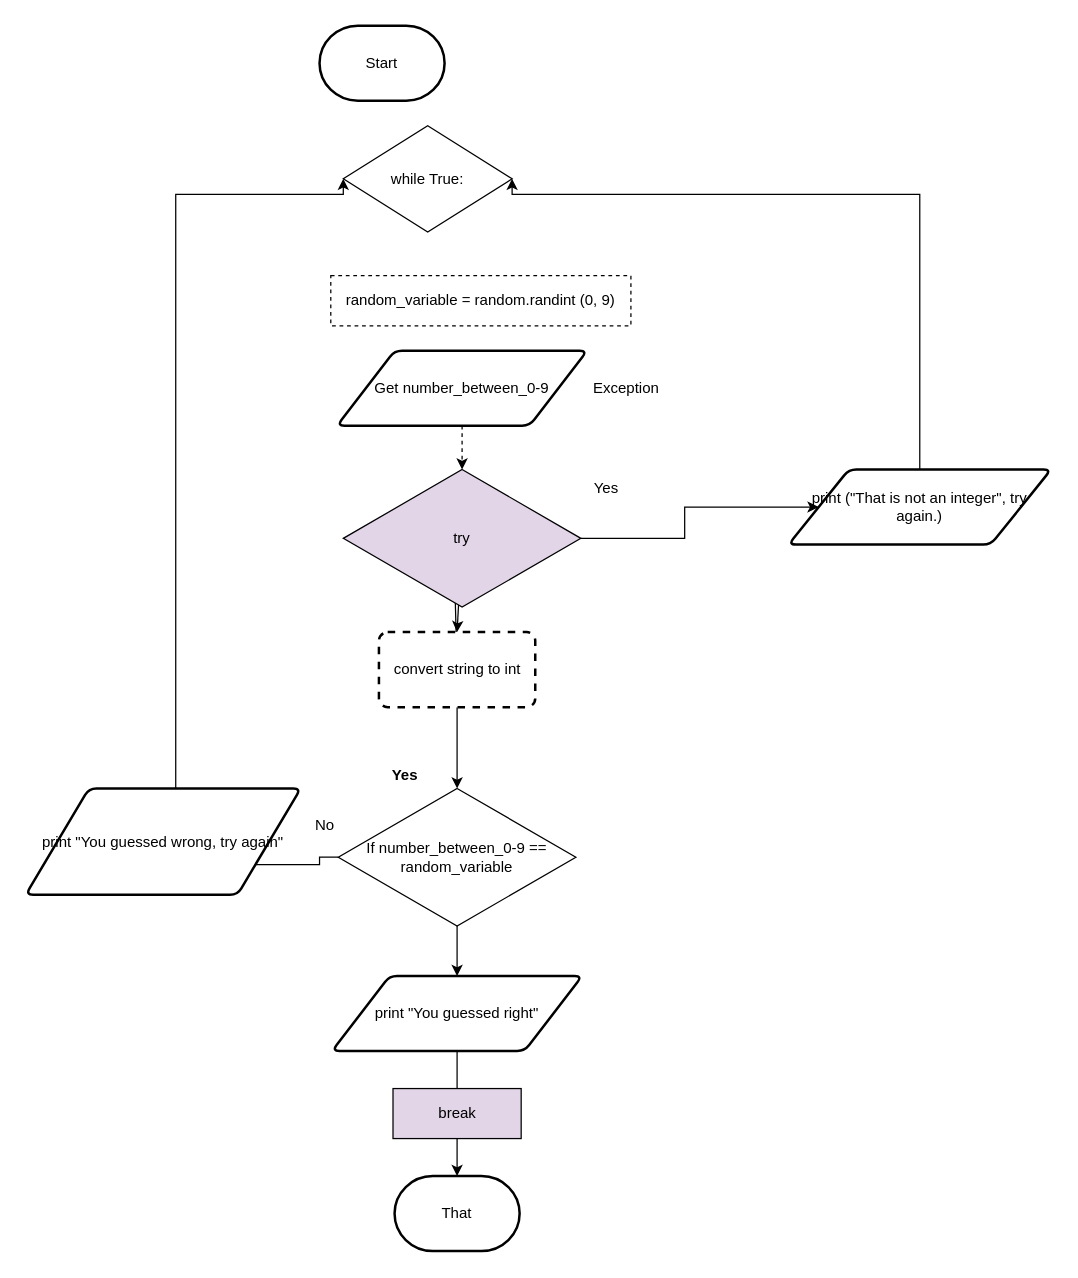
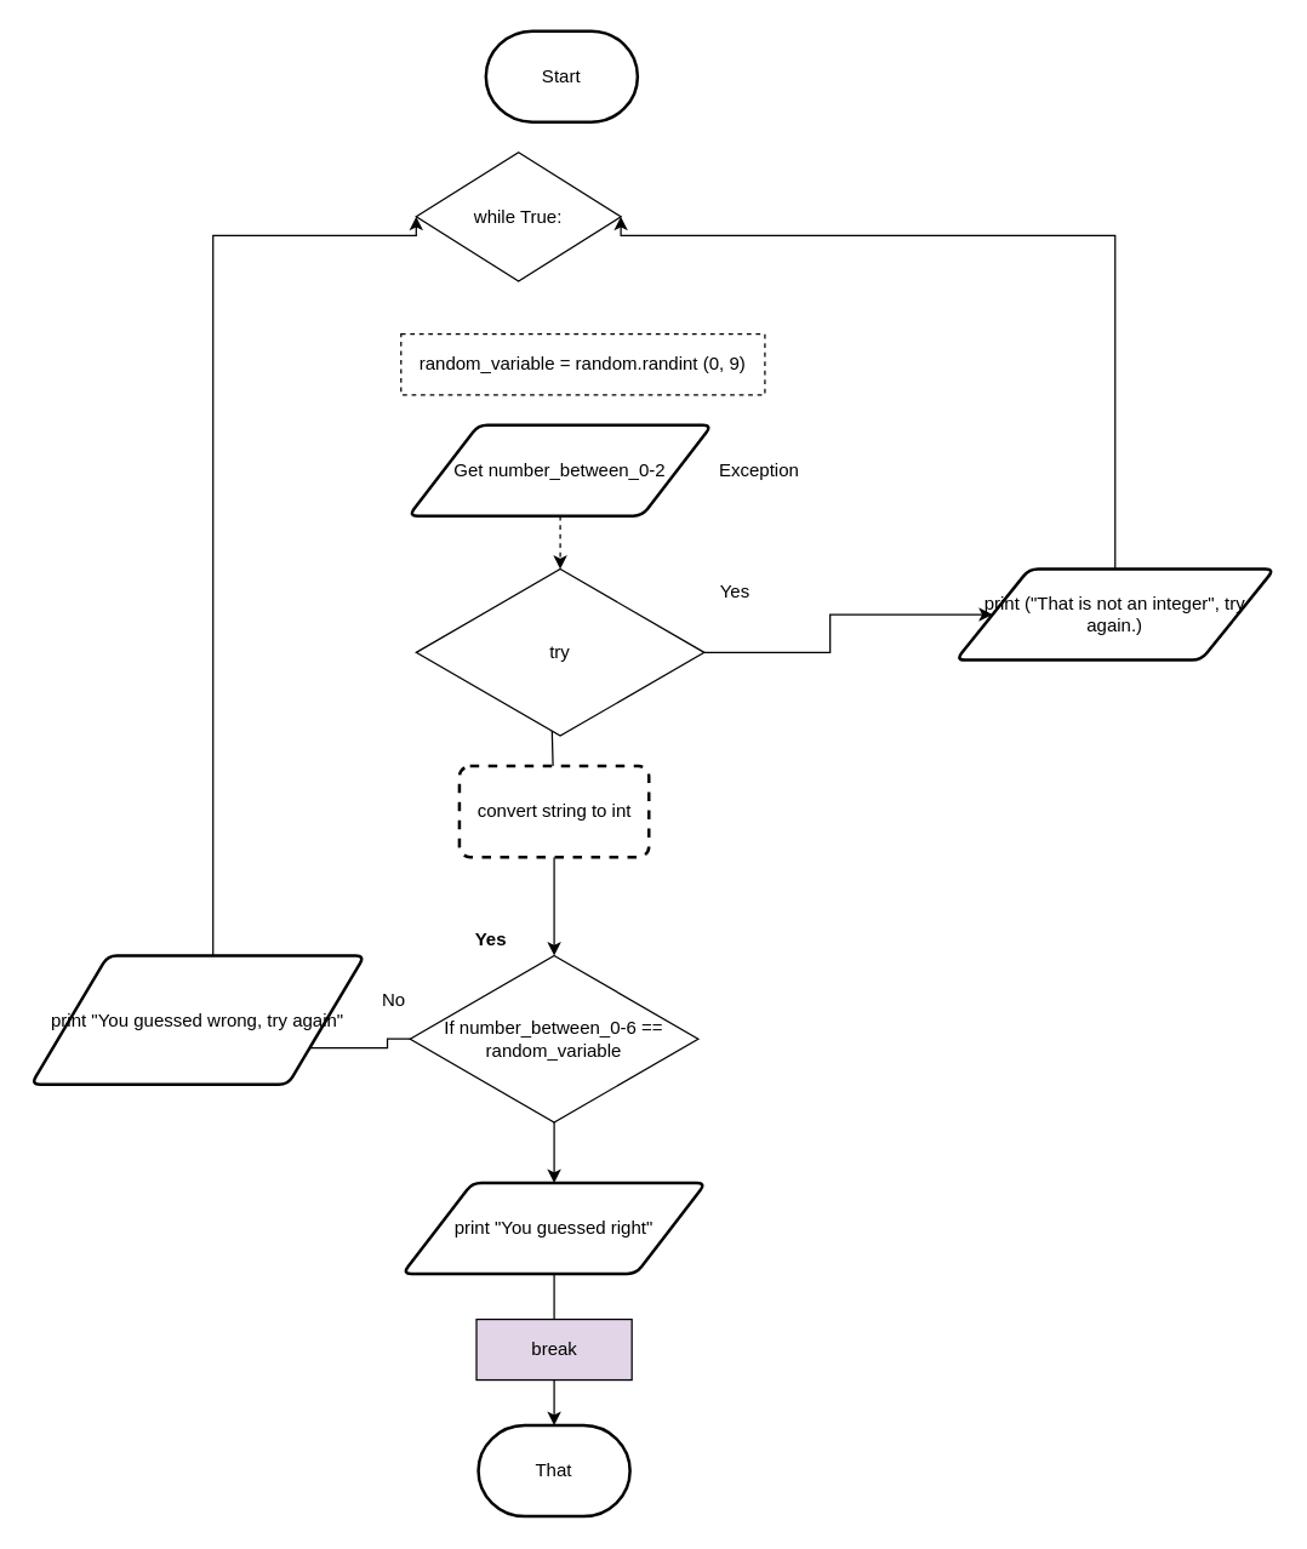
  <mxCell id="0" />
  <mxCell id="1" parent="0" />
- <mxCell id="2" value="Start" style="strokeWidth=2;html=1;shape=mxgraph.flowchart.terminator;whiteSpace=wrap;" parent="1" vertex="1"><mxGeometry x="255" y="20" width="100" height="60" as="geometry" /></mxCell>
+ <mxCell id="2" value="Start" style="strokeWidth=2;html=1;shape=mxgraph.flowchart.terminator;whiteSpace=wrap;" parent="1" vertex="1"><mxGeometry x="320" y="20" width="100" height="60" as="geometry" /></mxCell>
  <mxCell id="3" style="edgeStyle=orthogonalEdgeStyle;rounded=0;html=1;entryX=0.5;entryY=0;entryDx=0;entryDy=0;dashed=1;" edge="1" parent="1" source="4" target="12"><mxGeometry relative="1" as="geometry" /></mxCell>
- <mxCell id="4" value="Get number_between_0-9" style="shape=parallelogram;html=1;strokeWidth=2;perimeter=parallelogramPerimeter;whiteSpace=wrap;rounded=1;arcSize=12;size=0.23;" parent="1" vertex="1"><mxGeometry x="269" y="280" width="200" height="60" as="geometry" /></mxCell>
+ <mxCell id="4" value="Get number_between_0-2" style="shape=parallelogram;html=1;strokeWidth=2;perimeter=parallelogramPerimeter;whiteSpace=wrap;rounded=1;arcSize=12;size=0.23;" parent="1" vertex="1"><mxGeometry x="269" y="280" width="200" height="60" as="geometry" /></mxCell>
  <mxCell id="5" value="That" style="strokeWidth=2;html=1;shape=mxgraph.flowchart.terminator;whiteSpace=wrap;" parent="1" vertex="1"><mxGeometry x="315" y="940" width="100" height="60" as="geometry" /></mxCell>
  <mxCell id="6" style="edgeStyle=none;html=1;" parent="1" source="8" edge="1"><mxGeometry relative="1" as="geometry"><mxPoint x="362.5" y="440" as="targetPoint" /></mxGeometry></mxCell>
  <mxCell id="7" style="edgeStyle=orthogonalEdgeStyle;rounded=0;html=1;" parent="1" source="8" target="18" edge="1"><mxGeometry relative="1" as="geometry" /></mxCell>
  <mxCell id="8" value="convert string to int" style="rounded=1;whiteSpace=wrap;html=1;absoluteArcSize=1;arcSize=14;strokeWidth=2;dashed=1;" parent="1" vertex="1"><mxGeometry x="302.5" y="505" width="125" height="60" as="geometry" /></mxCell>
- <mxCell id="9" style="edgeStyle=none;html=1;entryX=0.5;entryY=0;entryDx=0;entryDy=0;labelPosition=center;verticalLabelPosition=middle;align=center;verticalAlign=middle;" parent="1" source="12" target="8" edge="1"><mxGeometry relative="1" as="geometry" /></mxCell>
  <mxCell id="10" style="edgeStyle=orthogonalEdgeStyle;html=1;strokeColor=none;rounded=0;" parent="1" source="12" edge="1"><mxGeometry relative="1" as="geometry"><mxPoint x="550" y="285" as="targetPoint" /></mxGeometry></mxCell>
  <mxCell id="11" style="edgeStyle=orthogonalEdgeStyle;rounded=0;html=1;" edge="1" parent="1" source="12" target="24"><mxGeometry relative="1" as="geometry" /></mxCell>
- <mxCell id="12" value="try" style="rhombus;whiteSpace=wrap;html=1;fillColor=#e1d5e7;" parent="1" vertex="1"><mxGeometry x="274" y="375" width="190" height="110" as="geometry" /></mxCell>
+ <mxCell id="12" value="try" style="rhombus;whiteSpace=wrap;html=1;" parent="1" vertex="1"><mxGeometry x="274" y="375" width="190" height="110" as="geometry" /></mxCell>
  <mxCell id="13" value="Yes" style="text;html=1;resizable=0;autosize=1;align=center;verticalAlign=middle;points=[];fillColor=none;strokeColor=none;rounded=0;" parent="1" vertex="1"><mxGeometry x="464" y="380" width="40" height="20" as="geometry" /></mxCell>
  <mxCell id="14" value="Exception" style="text;html=1;resizable=0;autosize=1;align=center;verticalAlign=middle;points=[];fillColor=none;strokeColor=none;rounded=0;" parent="1" vertex="1"><mxGeometry x="465" y="300" width="70" height="20" as="geometry" /></mxCell>
  <mxCell id="15" style="edgeStyle=orthogonalEdgeStyle;rounded=0;html=1;entryX=0.5;entryY=0;entryDx=0;entryDy=0;" parent="1" source="18" edge="1"><mxGeometry relative="1" as="geometry"><mxPoint x="365" y="690" as="targetPoint" /><Array as="points"><mxPoint x="365" y="710" /><mxPoint x="365" y="710" /></Array></mxGeometry></mxCell>
  <mxCell id="16" style="edgeStyle=none;html=1;entryX=0.5;entryY=0;entryDx=0;entryDy=0;" edge="1" parent="1" source="18" target="22"><mxGeometry relative="1" as="geometry" /></mxCell>
  <mxCell id="17" style="edgeStyle=orthogonalEdgeStyle;rounded=0;html=1;entryX=0;entryY=0.75;entryDx=0;entryDy=0;" edge="1" parent="1" source="18" target="26"><mxGeometry relative="1" as="geometry" /></mxCell>
- <mxCell id="18" value="If number_between_0-9 == random_variable" style="rhombus;whiteSpace=wrap;html=1;" parent="1" vertex="1"><mxGeometry x="270" y="630" width="190" height="110" as="geometry" /></mxCell>
+ <mxCell id="18" value="If number_between_0-6 == random_variable" style="rhombus;whiteSpace=wrap;html=1;" parent="1" vertex="1"><mxGeometry x="270" y="630" width="190" height="110" as="geometry" /></mxCell>
  <mxCell id="19" value="Yes" style="text;html=1;resizable=0;autosize=1;align=center;verticalAlign=middle;points=[];fillColor=none;strokeColor=none;rounded=0;fontStyle=1" parent="1" vertex="1"><mxGeometry x="302.5" y="610" width="40" height="20" as="geometry" /></mxCell>
  <mxCell id="20" value="No" style="text;html=1;resizable=0;autosize=1;align=center;verticalAlign=middle;points=[];fillColor=none;strokeColor=none;rounded=0;" parent="1" vertex="1"><mxGeometry x="244" y="650" width="30" height="20" as="geometry" /></mxCell>
  <mxCell id="21" style="edgeStyle=none;html=1;entryX=0.5;entryY=0;entryDx=0;entryDy=0;entryPerimeter=0;" edge="1" parent="1" source="22" target="5"><mxGeometry relative="1" as="geometry" /></mxCell>
  <mxCell id="22" value="print &quot;You guessed right&quot;" style="shape=parallelogram;html=1;strokeWidth=2;perimeter=parallelogramPerimeter;whiteSpace=wrap;rounded=1;arcSize=12;size=0.23;" parent="1" vertex="1"><mxGeometry x="265" y="780" width="200" height="60" as="geometry" /></mxCell>
  <mxCell id="23" style="edgeStyle=orthogonalEdgeStyle;rounded=0;html=1;entryX=1;entryY=0.5;entryDx=0;entryDy=0;" edge="1" parent="1" source="24" target="27"><mxGeometry relative="1" as="geometry"><Array as="points"><mxPoint x="735" y="155" /></Array></mxGeometry></mxCell>
  <mxCell id="24" value="print (&quot;That is not an integer&quot;, try again.)" style="shape=parallelogram;html=1;strokeWidth=2;perimeter=parallelogramPerimeter;whiteSpace=wrap;rounded=1;arcSize=12;size=0.23;" parent="1" vertex="1"><mxGeometry x="630" y="375" width="210" height="60" as="geometry" /></mxCell>
  <mxCell id="25" style="edgeStyle=orthogonalEdgeStyle;rounded=0;html=1;entryX=0;entryY=0.5;entryDx=0;entryDy=0;" edge="1" parent="1" source="26" target="27"><mxGeometry relative="1" as="geometry"><Array as="points"><mxPoint x="140" y="155" /></Array></mxGeometry></mxCell>
  <mxCell id="26" value="&lt;font style=&quot;font-size: 12px&quot;&gt;print &quot;You guessed wrong, try again&quot;&lt;/font&gt;" style="shape=parallelogram;html=1;strokeWidth=2;perimeter=parallelogramPerimeter;whiteSpace=wrap;rounded=1;arcSize=12;size=0.23;" parent="1" vertex="1"><mxGeometry x="20" y="630" width="220" height="85" as="geometry" /></mxCell>
  <mxCell id="27" value="while True:" style="rhombus;whiteSpace=wrap;html=1;" vertex="1" parent="1"><mxGeometry x="274" y="100" width="135" height="85" as="geometry" /></mxCell>
  <mxCell id="28" value="break" style="rounded=0;whiteSpace=wrap;html=1;fillColor=#e1d5e7;" vertex="1" parent="1"><mxGeometry x="313.75" y="870" width="102.5" height="40" as="geometry" /></mxCell>
  <mxCell id="29" value="random_variable = random.randint (0, 9)" style="rounded=0;whiteSpace=wrap;html=1;dashed=1;" vertex="1" parent="1"><mxGeometry x="264" y="220" width="240" height="40" as="geometry" /></mxCell>
